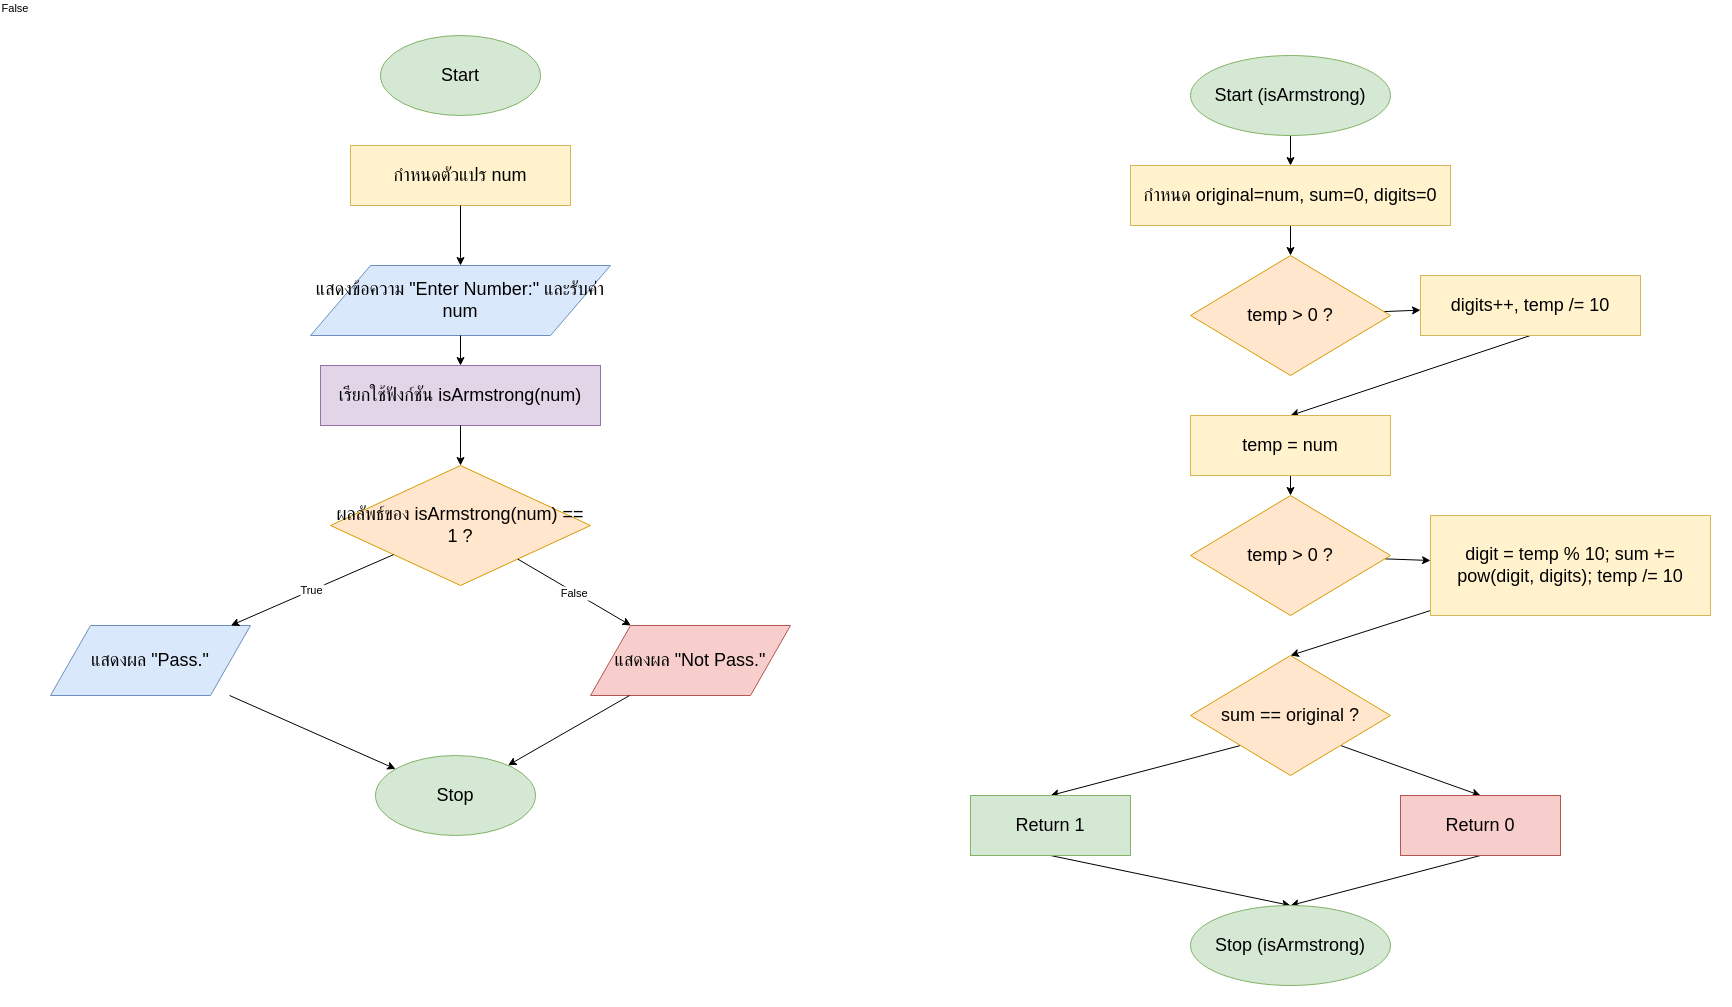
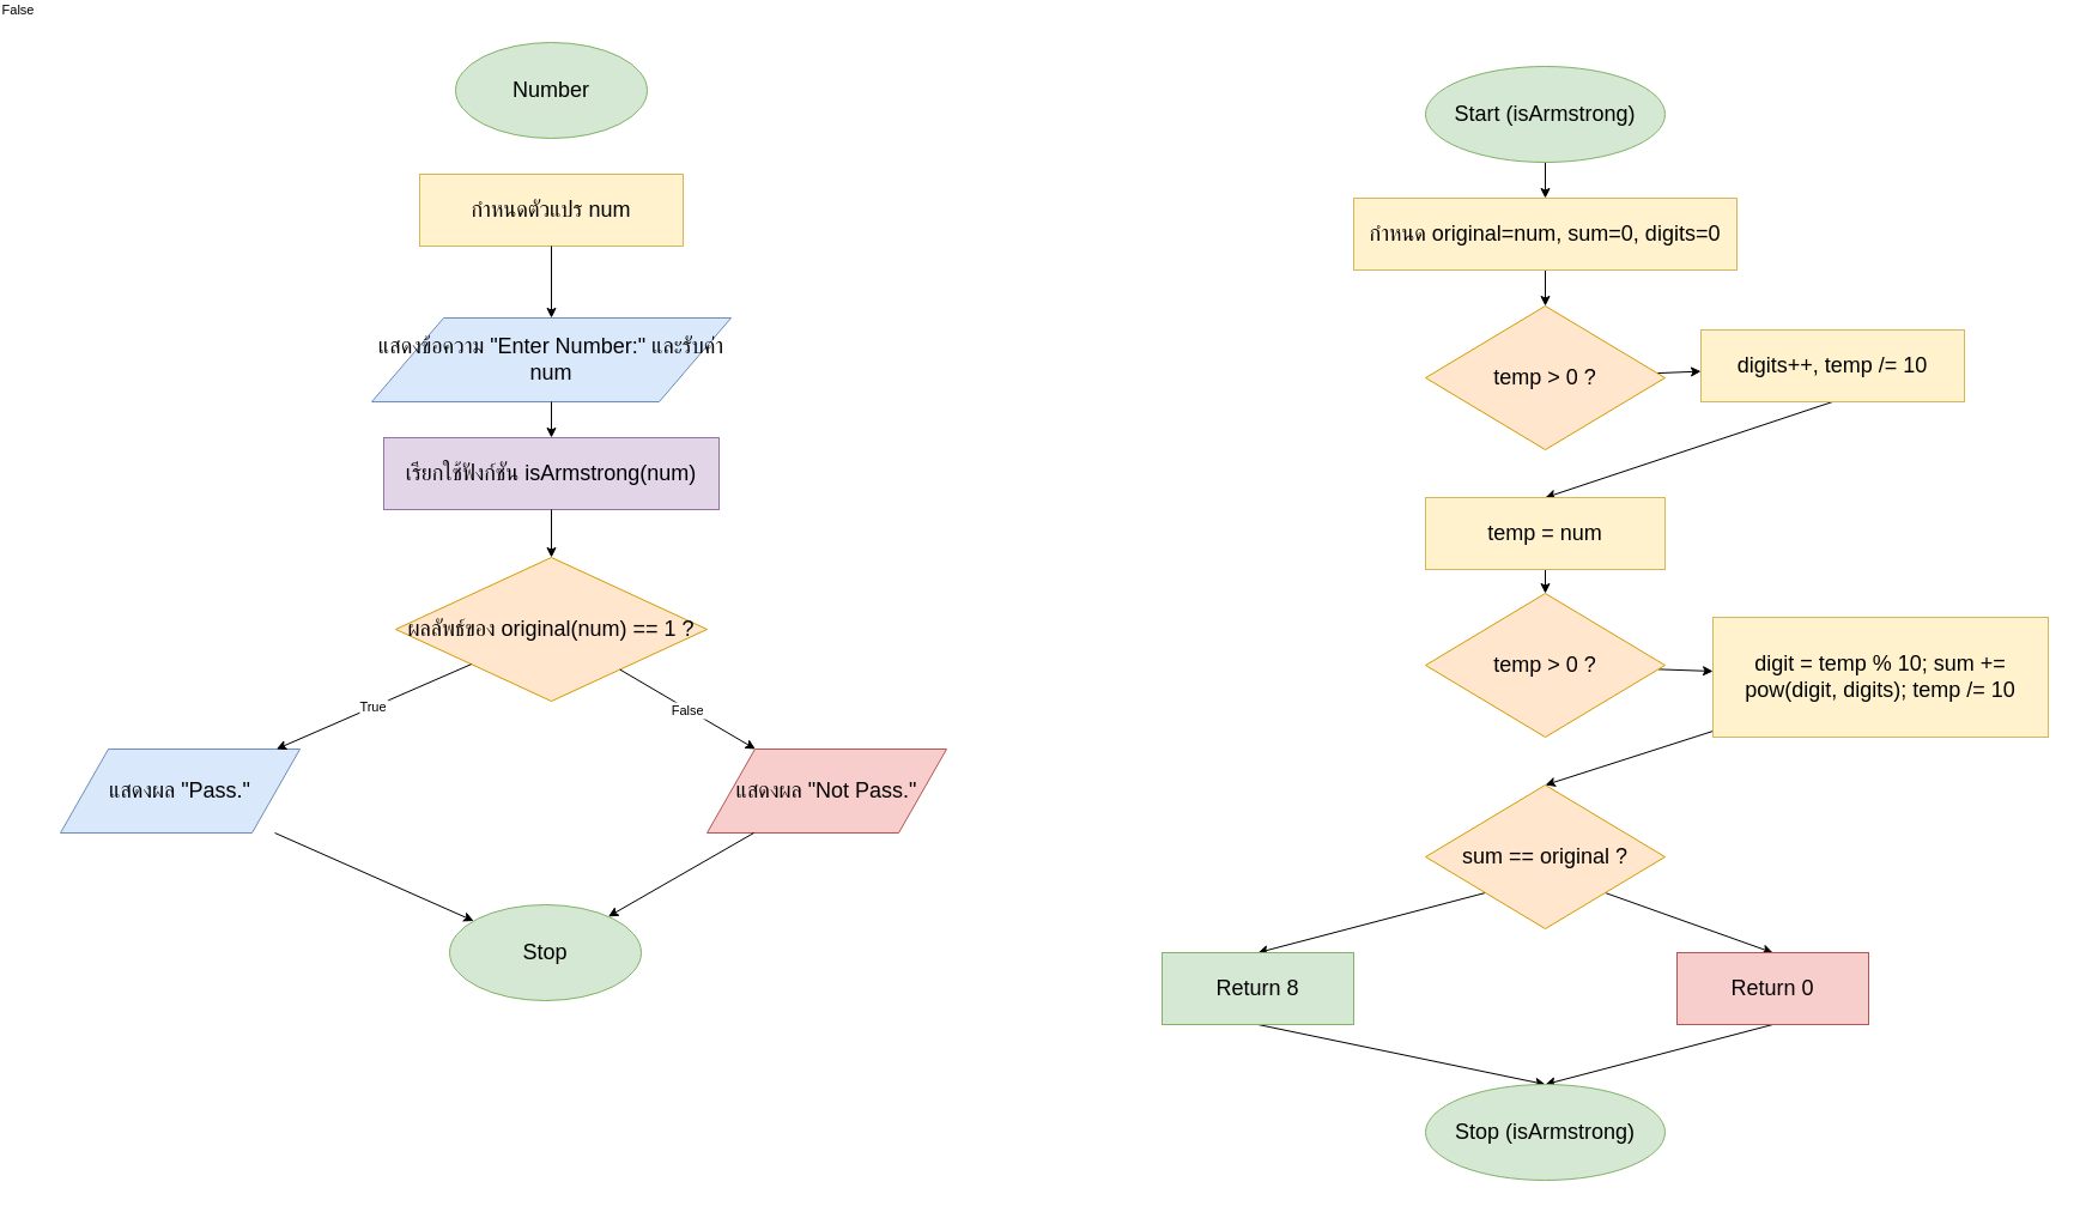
  <mxCell id="0" />
  <mxCell id="1" parent="0" />
- <mxCell id="2" value="Start" style="ellipse;whiteSpace=wrap;html=1;aspect=fixed;fillColor=#d5e8d4;strokeColor=#82b366;fontSize=18;" parent="1" vertex="1"><mxGeometry x="350" y="20" width="160" height="80" as="geometry" /></mxCell>
+ <mxCell id="2" value="Number" style="ellipse;whiteSpace=wrap;html=1;aspect=fixed;fillColor=#d5e8d4;strokeColor=#82b366;fontSize=18;" parent="1" vertex="1"><mxGeometry x="350" y="20" width="160" height="80" as="geometry" /></mxCell>
  <mxCell id="3" value="กำหนดตัวแปร num" style="rounded=0;whiteSpace=wrap;html=1;fillColor=#fff2cc;strokeColor=#d6b656;fontSize=18;" parent="1" vertex="1"><mxGeometry x="320" y="130" width="220" height="60" as="geometry" /></mxCell>
  <mxCell id="4" value="แสดงข้อความ &quot;Enter Number:&quot; และรับค่า num" style="shape=parallelogram;whiteSpace=wrap;html=1;fillColor=#dae8fc;strokeColor=#6c8ebf;fontSize=18;" parent="1" vertex="1"><mxGeometry x="280" y="250" width="300" height="70" as="geometry" /></mxCell>
  <mxCell id="5" value="เรียกใช้ฟังก์ชัน isArmstrong(num)" style="rounded=0;whiteSpace=wrap;html=1;strokeColor=#9673a6;fillColor=#e1d5e7;fontSize=18;" parent="1" vertex="1"><mxGeometry x="290" y="350" width="280" height="60" as="geometry" /></mxCell>
- <mxCell id="6" value="ผลลัพธ์ของ isArmstrong(num) == 1 ?" style="rhombus;whiteSpace=wrap;html=1;fillColor=#ffe6cc;strokeColor=#d79b00;fontSize=18;" parent="1" vertex="1"><mxGeometry x="300" y="450" width="260" height="120" as="geometry" /></mxCell>
+ <mxCell id="6" value="ผลลัพธ์ของ original(num) == 1 ?" style="rhombus;whiteSpace=wrap;html=1;fillColor=#ffe6cc;strokeColor=#d79b00;fontSize=18;" parent="1" vertex="1"><mxGeometry x="300" y="450" width="260" height="120" as="geometry" /></mxCell>
  <mxCell id="7" value="แสดงผล &quot;Pass.&quot;" style="shape=parallelogram;whiteSpace=wrap;html=1;fillColor=#dae8fc;strokeColor=#6c8ebf;fontSize=18;" parent="1" vertex="1"><mxGeometry x="20" y="610" width="200" height="70" as="geometry" /></mxCell>
  <mxCell id="8" value="แสดงผล &quot;Not Pass.&quot;" style="shape=parallelogram;whiteSpace=wrap;html=1;fillColor=#f8cecc;strokeColor=#b85450;fontSize=18;" parent="1" vertex="1"><mxGeometry x="560" y="610" width="200" height="70" as="geometry" /></mxCell>
  <mxCell id="9" value="Stop" style="ellipse;whiteSpace=wrap;html=1;aspect=fixed;fillColor=#d5e8d4;strokeColor=#82b366;fontSize=18;" parent="1" vertex="1"><mxGeometry x="345" y="740" width="160" height="80" as="geometry" /></mxCell>
  <mxCell id="10" parent="1" source="3" target="4" edge="1"><mxGeometry relative="1" as="geometry" /></mxCell>
  <mxCell id="11" parent="1" source="4" target="5" edge="1"><mxGeometry relative="1" as="geometry" /></mxCell>
  <mxCell id="12" parent="1" source="5" target="6" edge="1"><mxGeometry relative="1" as="geometry" /></mxCell>
  <mxCell id="13" value="True" parent="1" source="6" target="7" edge="1"><mxGeometry relative="1" as="geometry"><mxPoint x="140" y="550" as="targetPoint" /></mxGeometry></mxCell>
  <mxCell id="14" value="False" parent="1" source="6" target="8" edge="1"><mxGeometry relative="1" as="geometry"><mxPoint x="740" y="550" as="targetPoint" /></mxGeometry></mxCell>
  <mxCell id="15" parent="1" source="7" target="9" edge="1"><mxGeometry relative="1" as="geometry" /></mxCell>
  <mxCell id="16" parent="1" source="8" target="9" edge="1"><mxGeometry relative="1" as="geometry" /></mxCell>
  <mxCell id="17" style="edgeStyle=none;html=1;" edge="1" parent="1" source="18" target="20"><mxGeometry relative="1" as="geometry" /></mxCell>
  <mxCell id="18" value="Start (isArmstrong)" style="ellipse;whiteSpace=wrap;html=1;aspect=fixed;fillColor=#d5e8d4;strokeColor=#82b366;fontSize=18;" parent="1" vertex="1"><mxGeometry x="1160" y="40" width="200" height="80" as="geometry" /></mxCell>
  <mxCell id="19" style="edgeStyle=none;html=1;exitX=0.5;exitY=1;exitDx=0;exitDy=0;entryX=0.5;entryY=0;entryDx=0;entryDy=0;" edge="1" parent="1" source="20" target="22"><mxGeometry relative="1" as="geometry" /></mxCell>
  <mxCell id="20" value="กำหนด original=num, sum=0, digits=0" style="rounded=0;whiteSpace=wrap;html=1;fillColor=#fff2cc;strokeColor=#d6b656;fontSize=18;" parent="1" vertex="1"><mxGeometry x="1100" y="150" width="320" height="60" as="geometry" /></mxCell>
  <mxCell id="21" style="edgeStyle=none;html=1;" edge="1" parent="1" source="22" target="24"><mxGeometry relative="1" as="geometry" /></mxCell>
  <mxCell id="22" value="temp &gt; 0 ?" style="rhombus;whiteSpace=wrap;html=1;fillColor=#ffe6cc;strokeColor=#d79b00;fontSize=18;" parent="1" vertex="1"><mxGeometry x="1160" y="240" width="200" height="120" as="geometry" /></mxCell>
  <mxCell id="23" style="edgeStyle=none;html=1;exitX=0.5;exitY=1;exitDx=0;exitDy=0;entryX=0.5;entryY=0;entryDx=0;entryDy=0;" edge="1" parent="1" source="24" target="26"><mxGeometry relative="1" as="geometry" /></mxCell>
  <mxCell id="24" value="digits++, temp /= 10" style="rounded=0;whiteSpace=wrap;html=1;fillColor=#fff2cc;strokeColor=#d6b656;fontSize=18;" parent="1" vertex="1"><mxGeometry x="1390" y="260" width="220" height="60" as="geometry" /></mxCell>
  <mxCell id="25" style="edgeStyle=none;html=1;exitX=0.5;exitY=1;exitDx=0;exitDy=0;entryX=0.5;entryY=0;entryDx=0;entryDy=0;" edge="1" parent="1" source="26" target="28"><mxGeometry relative="1" as="geometry" /></mxCell>
  <mxCell id="26" value="temp = num" style="rounded=0;whiteSpace=wrap;html=1;fillColor=#fff2cc;strokeColor=#d6b656;fontSize=18;" parent="1" vertex="1"><mxGeometry x="1160" y="400" width="200" height="60" as="geometry" /></mxCell>
  <mxCell id="27" style="edgeStyle=none;html=1;" edge="1" parent="1" source="28" target="30"><mxGeometry relative="1" as="geometry" /></mxCell>
  <mxCell id="28" value="temp &gt; 0 ?" style="rhombus;whiteSpace=wrap;html=1;fillColor=#ffe6cc;strokeColor=#d79b00;fontSize=18;" parent="1" vertex="1"><mxGeometry x="1160" y="480" width="200" height="120" as="geometry" /></mxCell>
  <mxCell id="29" style="edgeStyle=none;html=1;entryX=0.5;entryY=0;entryDx=0;entryDy=0;" edge="1" parent="1" source="30" target="33"><mxGeometry relative="1" as="geometry" /></mxCell>
  <mxCell id="30" value="digit = temp % 10; sum += pow(digit, digits); temp /= 10" style="rounded=0;whiteSpace=wrap;html=1;fillColor=#fff2cc;strokeColor=#d6b656;fontSize=18;" parent="1" vertex="1"><mxGeometry x="1400" y="500" width="280" height="100" as="geometry" /></mxCell>
  <mxCell id="31" style="edgeStyle=none;html=1;exitX=0;exitY=1;exitDx=0;exitDy=0;entryX=0.5;entryY=0;entryDx=0;entryDy=0;" edge="1" parent="1" source="33" target="35"><mxGeometry relative="1" as="geometry" /></mxCell>
  <mxCell id="32" style="edgeStyle=none;html=1;exitX=1;exitY=1;exitDx=0;exitDy=0;entryX=0.5;entryY=0;entryDx=0;entryDy=0;" edge="1" parent="1" source="33" target="37"><mxGeometry relative="1" as="geometry" /></mxCell>
  <mxCell id="33" value="sum == original ?" style="rhombus;whiteSpace=wrap;html=1;fillColor=#ffe6cc;strokeColor=#d79b00;fontSize=18;" parent="1" vertex="1"><mxGeometry x="1160" y="640" width="200" height="120" as="geometry" /></mxCell>
  <mxCell id="34" style="edgeStyle=none;html=1;exitX=0.5;exitY=1;exitDx=0;exitDy=0;" edge="1" parent="1" source="35"><mxGeometry relative="1" as="geometry"><mxPoint x="1260" y="890" as="targetPoint" /></mxGeometry></mxCell>
- <mxCell id="35" value="Return 1" style="rounded=0;whiteSpace=wrap;html=1;fillColor=#d5e8d4;strokeColor=#82b366;fontSize=18;" parent="1" vertex="1"><mxGeometry x="940" y="780" width="160" height="60" as="geometry" /></mxCell>
+ <mxCell id="35" value="Return 8" style="rounded=0;whiteSpace=wrap;html=1;fillColor=#d5e8d4;strokeColor=#82b366;fontSize=18;" parent="1" vertex="1"><mxGeometry x="940" y="780" width="160" height="60" as="geometry" /></mxCell>
  <mxCell id="36" style="edgeStyle=none;html=1;exitX=0.5;exitY=1;exitDx=0;exitDy=0;entryX=0.5;entryY=0;entryDx=0;entryDy=0;" edge="1" parent="1" source="37" target="38"><mxGeometry relative="1" as="geometry" /></mxCell>
  <mxCell id="37" value="Return 0" style="rounded=0;whiteSpace=wrap;html=1;fillColor=#f8cecc;strokeColor=#b85450;fontSize=18;" parent="1" vertex="1"><mxGeometry x="1370" y="780" width="160" height="60" as="geometry" /></mxCell>
  <mxCell id="38" value="Stop (isArmstrong)" style="ellipse;whiteSpace=wrap;html=1;aspect=fixed;fillColor=#d5e8d4;strokeColor=#82b366;fontSize=18;" parent="1" vertex="1"><mxGeometry x="1160" y="890" width="200" height="80" as="geometry" /></mxCell>
  <mxCell id="39" parent="1" source="18" target="20" edge="1" />
  <mxCell id="40" parent="1" source="20" target="22" edge="1" />
  <mxCell id="41" value="True" parent="1" source="22" target="24" edge="1" />
  <mxCell id="42" parent="1" source="24" target="22" edge="1" />
  <mxCell id="43" value="False" parent="1" source="22" target="26" edge="1" />
  <mxCell id="44" parent="1" source="26" target="28" edge="1" />
  <mxCell id="45" value="True" parent="1" source="28" target="30" edge="1" />
  <mxCell id="46" parent="1" source="30" target="28" edge="1" />
  <mxCell id="47" value="False" parent="1" source="28" target="33" edge="1" />
  <mxCell id="48" value="True" parent="1" source="33" target="35" edge="1" />
  <mxCell id="49" value="False" parent="1" source="33" target="37" edge="1" />
  <mxCell id="50" parent="1" source="35" target="38" edge="1" />
  <mxCell id="51" parent="1" source="37" target="38" edge="1" />
